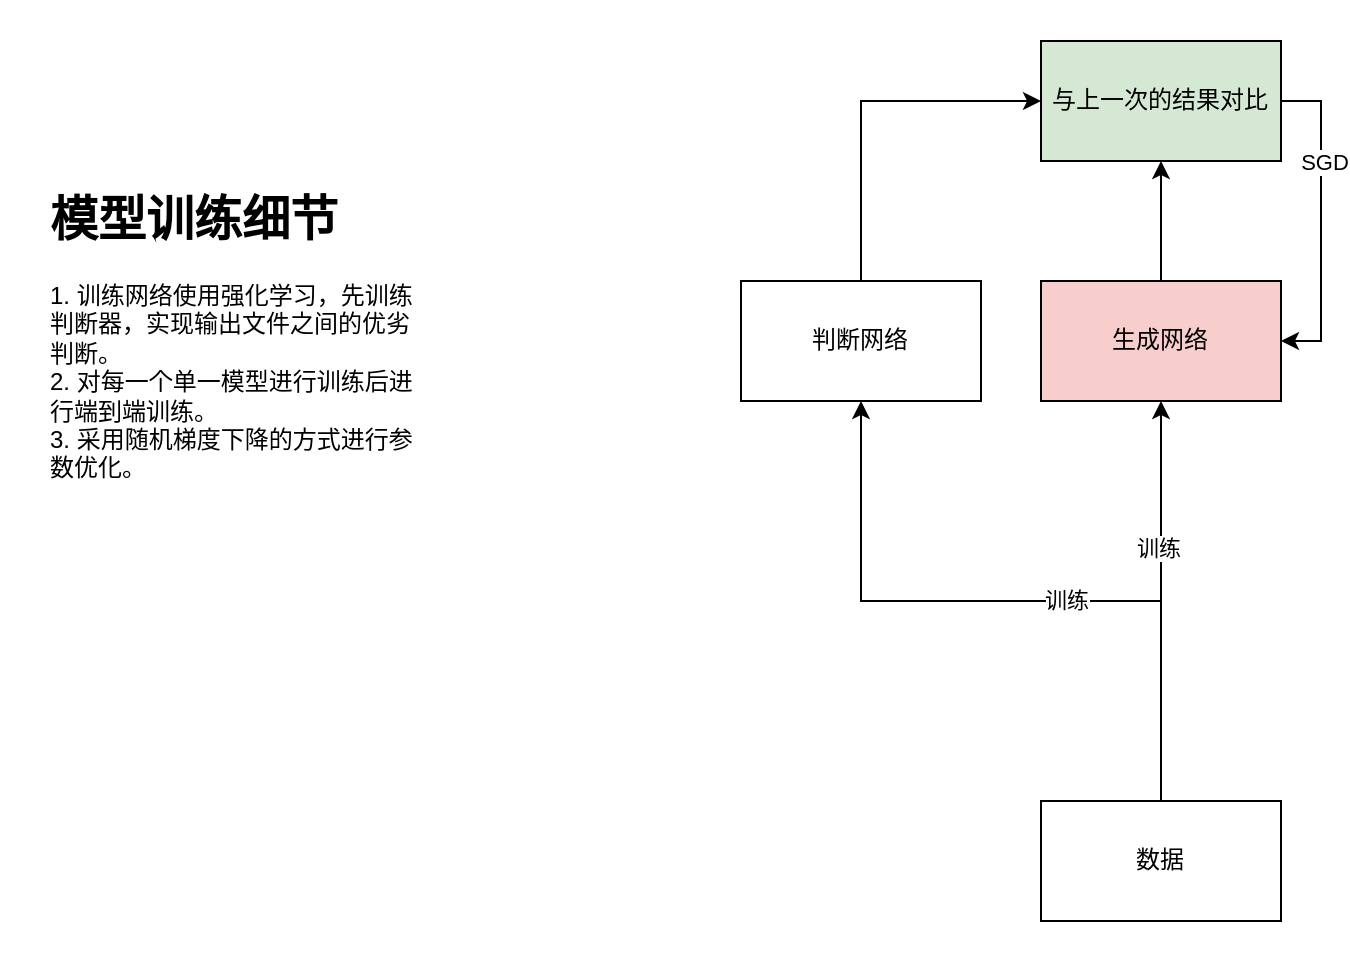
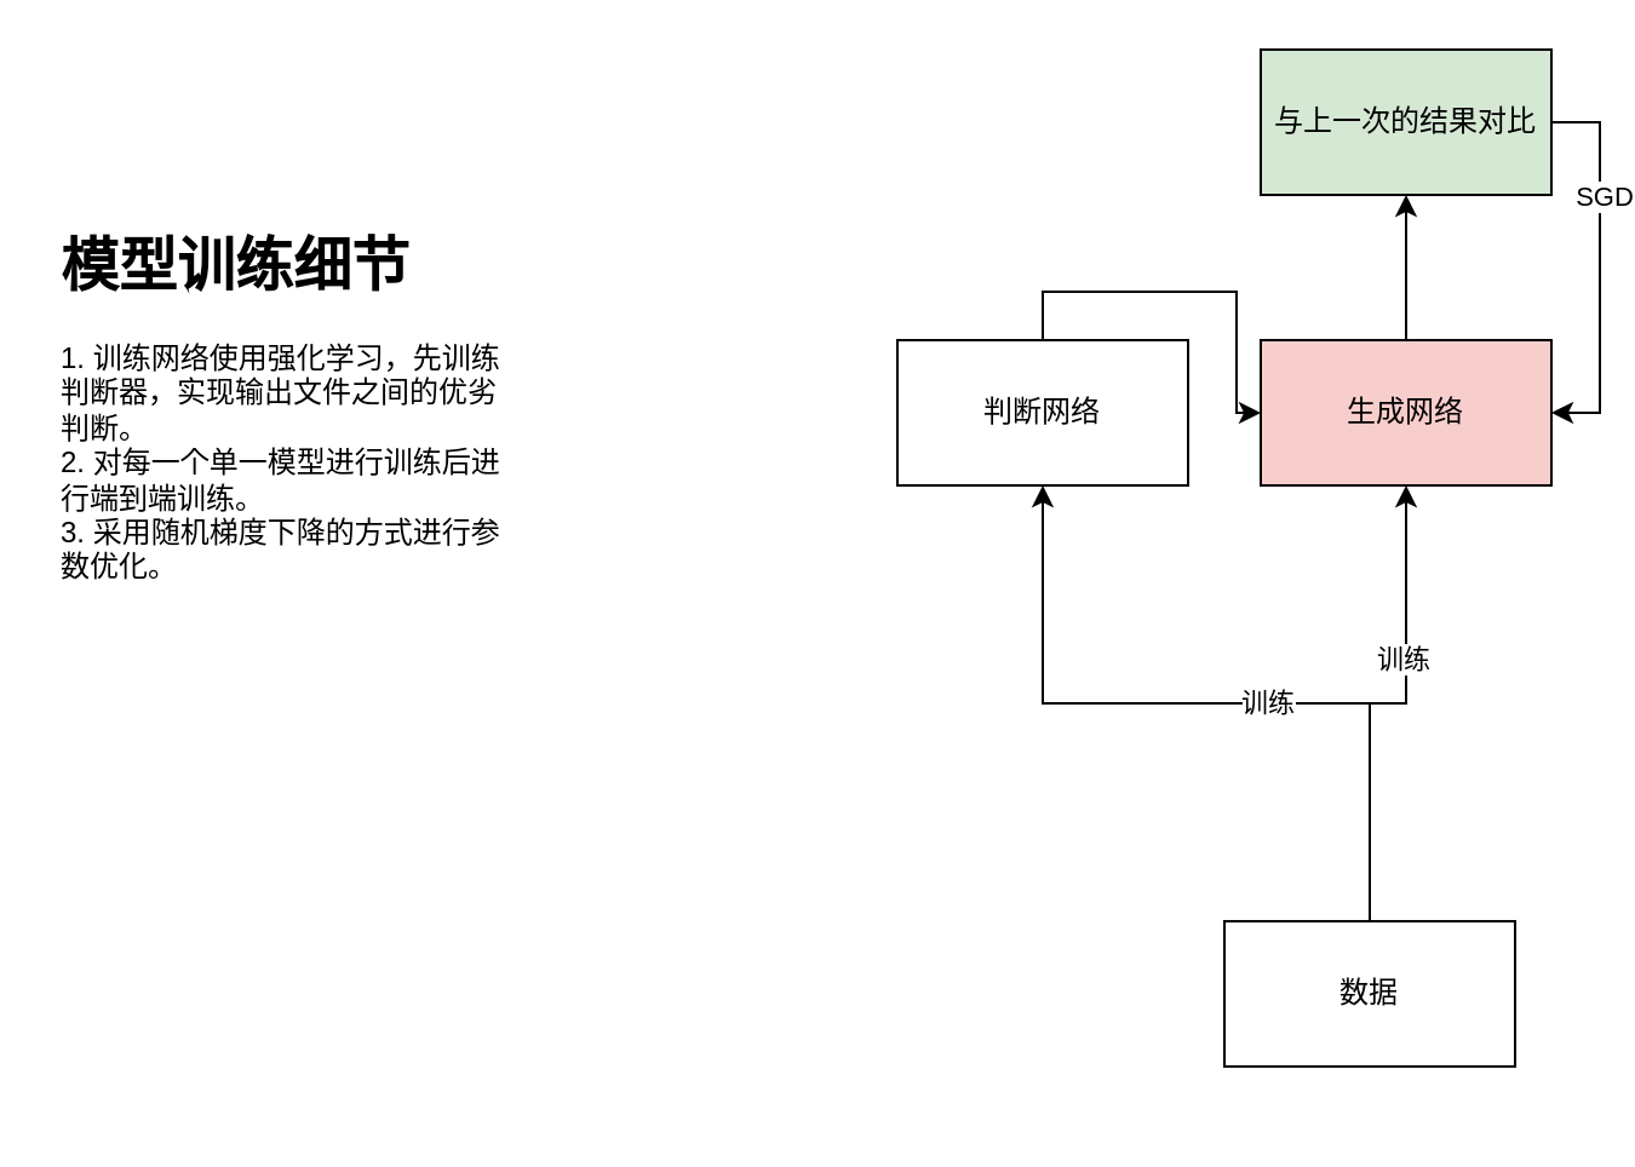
  <mxCell id="0" />
  <mxCell id="1" parent="0" />
- <mxCell id="2" style="edgeStyle=orthogonalEdgeStyle;rounded=0;orthogonalLoop=1;jettySize=auto;html=1;exitX=0.5;exitY=0;exitDx=0;exitDy=0;entryX=0;entryY=0.5;entryDx=0;entryDy=0;" edge="1" parent="1" source="3" target="14"><mxGeometry relative="1" as="geometry"><mxPoint x="520" y="80" as="targetPoint" /></mxGeometry></mxCell>
+ <mxCell id="2" style="edgeStyle=orthogonalEdgeStyle;rounded=0;orthogonalLoop=1;jettySize=auto;html=1;exitX=0.5;exitY=0;exitDx=0;exitDy=0;" edge="1" parent="1" source="3" target="5"><mxGeometry relative="1" as="geometry"><mxPoint x="520" y="80" as="targetPoint" /></mxGeometry></mxCell>
  <mxCell id="3" value="判断网络" style="rounded=0;whiteSpace=wrap;html=1;" vertex="1" parent="1"><mxGeometry x="370" y="140" width="120" height="60" as="geometry" /></mxCell>
  <mxCell id="4" style="edgeStyle=orthogonalEdgeStyle;rounded=0;orthogonalLoop=1;jettySize=auto;html=1;exitX=0.5;exitY=0;exitDx=0;exitDy=0;entryX=0.5;entryY=1;entryDx=0;entryDy=0;" edge="1" parent="1" source="5" target="14"><mxGeometry relative="1" as="geometry" /></mxCell>
  <mxCell id="5" value="生成网络" style="rounded=0;whiteSpace=wrap;html=1;fillColor=#f8cecc;" vertex="1" parent="1"><mxGeometry x="520" y="140" width="120" height="60" as="geometry" /></mxCell>
  <mxCell id="6" value="&lt;h1&gt;模型训练细节&lt;/h1&gt;&lt;div&gt;&lt;span&gt;1. 训练网络使用强化学习，先训练判断器，实现输出文件之间的优劣判断。&lt;/span&gt;&lt;/div&gt;&lt;div&gt;2. 对每一个单一模型进行训练后进行端到端训练。&lt;/div&gt;&lt;div&gt;3. 采用随机梯度下降的方式进行参数优化。&lt;/div&gt;&lt;div&gt;&lt;br&gt;&lt;/div&gt;" style="text;html=1;strokeColor=none;fillColor=none;spacing=5;spacingTop=-20;whiteSpace=wrap;overflow=hidden;rounded=0;" vertex="1" parent="1"><mxGeometry x="20" y="90" width="190" height="190" as="geometry" /></mxCell>
  <mxCell id="7" style="edgeStyle=orthogonalEdgeStyle;rounded=0;orthogonalLoop=1;jettySize=auto;html=1;exitX=0.5;exitY=0;exitDx=0;exitDy=0;" edge="1" parent="1" source="11" target="3"><mxGeometry relative="1" as="geometry" /></mxCell>
  <mxCell id="8" value="训练" style="edgeLabel;html=1;align=center;verticalAlign=middle;resizable=0;points=[];" vertex="1" connectable="0" parent="7"><mxGeometry x="-0.154" y="-1" relative="1" as="geometry"><mxPoint as="offset" /></mxGeometry></mxCell>
  <mxCell id="9" style="edgeStyle=orthogonalEdgeStyle;rounded=0;orthogonalLoop=1;jettySize=auto;html=1;exitX=0.5;exitY=0;exitDx=0;exitDy=0;" edge="1" parent="1" source="11" target="5"><mxGeometry relative="1" as="geometry" /></mxCell>
  <mxCell id="10" value="训练" style="edgeLabel;html=1;align=center;verticalAlign=middle;resizable=0;points=[];" vertex="1" connectable="0" parent="9"><mxGeometry x="0.27" y="2" relative="1" as="geometry"><mxPoint as="offset" /></mxGeometry></mxCell>
- <mxCell id="11" value="数据" style="rounded=0;whiteSpace=wrap;html=1;" vertex="1" parent="1"><mxGeometry x="520" y="400" width="120" height="60" as="geometry" /></mxCell>
+ <mxCell id="11" value="数据" style="rounded=0;whiteSpace=wrap;html=1;" vertex="1" parent="1"><mxGeometry x="505" y="380" width="120" height="60" as="geometry" /></mxCell>
  <mxCell id="12" style="edgeStyle=orthogonalEdgeStyle;rounded=0;orthogonalLoop=1;jettySize=auto;html=1;exitX=1;exitY=0.5;exitDx=0;exitDy=0;entryX=1;entryY=0.5;entryDx=0;entryDy=0;" edge="1" parent="1" source="14" target="5"><mxGeometry relative="1" as="geometry" /></mxCell>
  <mxCell id="13" value="SGD" style="edgeLabel;html=1;align=center;verticalAlign=middle;resizable=0;points=[];" vertex="1" connectable="0" parent="12"><mxGeometry x="-0.2" y="1" relative="1" as="geometry"><mxPoint y="-14" as="offset" /></mxGeometry></mxCell>
  <mxCell id="14" value="与上一次的结果对比" style="rounded=0;whiteSpace=wrap;html=1;fillColor=#d5e8d4;" vertex="1" parent="1"><mxGeometry x="520" y="20" width="120" height="60" as="geometry" /></mxCell>
